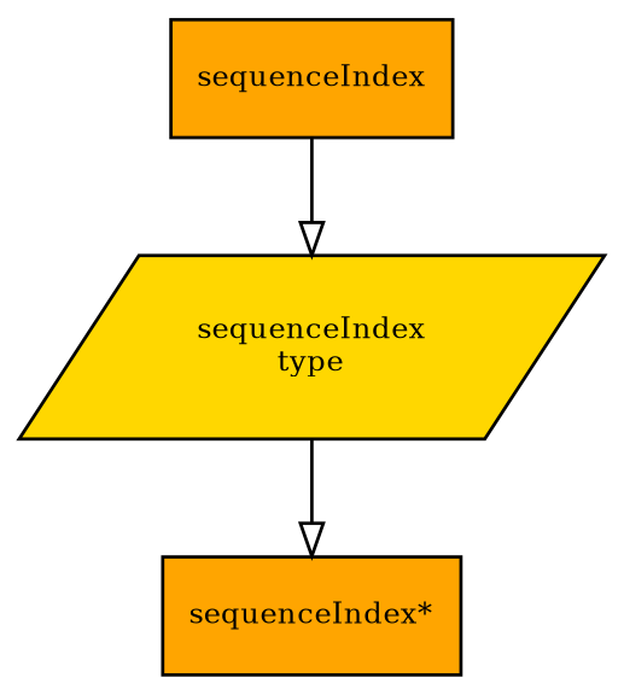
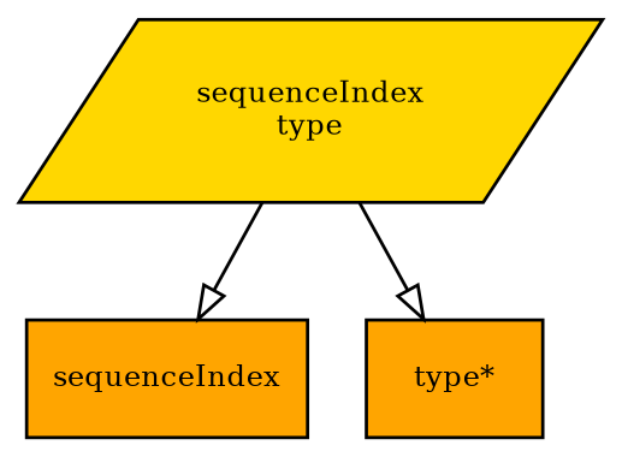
  digraph {
    fontname="times-roman"
    ordering=out
    node [fillcolor=orange fontcolor=black fontname="times-roman" fontsize=9 shape=box style=filled]
    edge [arrowhead=onormal fontname="times-roman"]
    n1 [fillcolor=gold label="sequenceIndex\ntype" shape=parallelogram]
    n2 [label=sequenceIndex]
-   n3 [label="sequenceIndex*"]
-   n2 -> n1
+   n3 [label="type*"]
+   n1 -> n2
    n1 -> n3
  }
